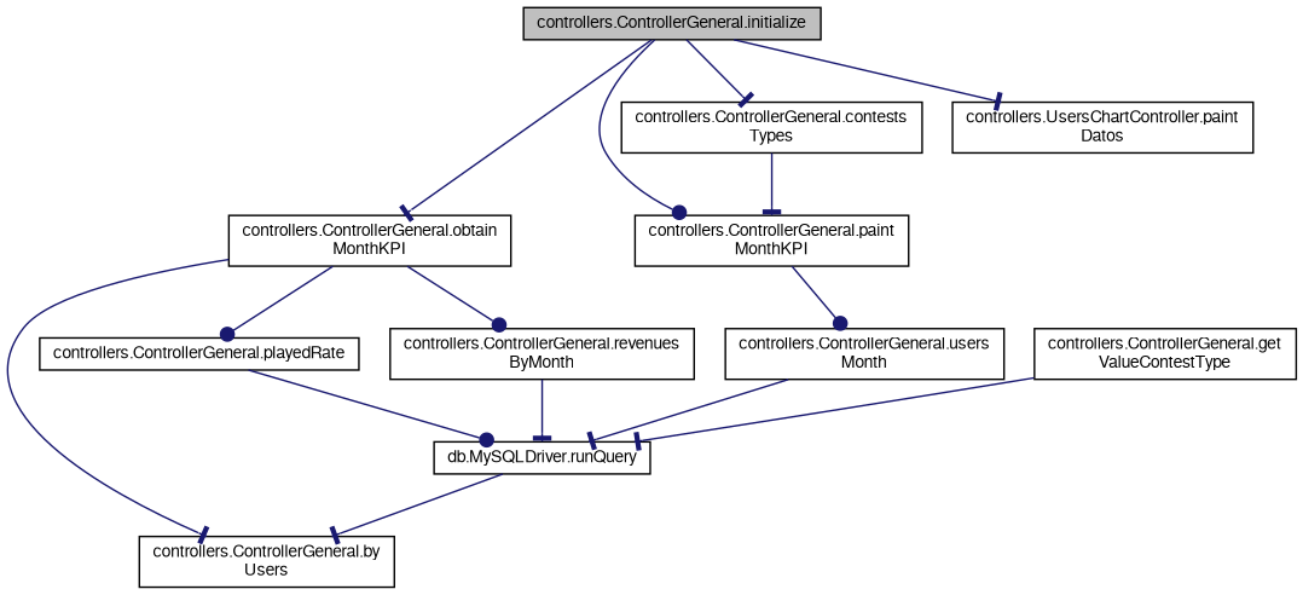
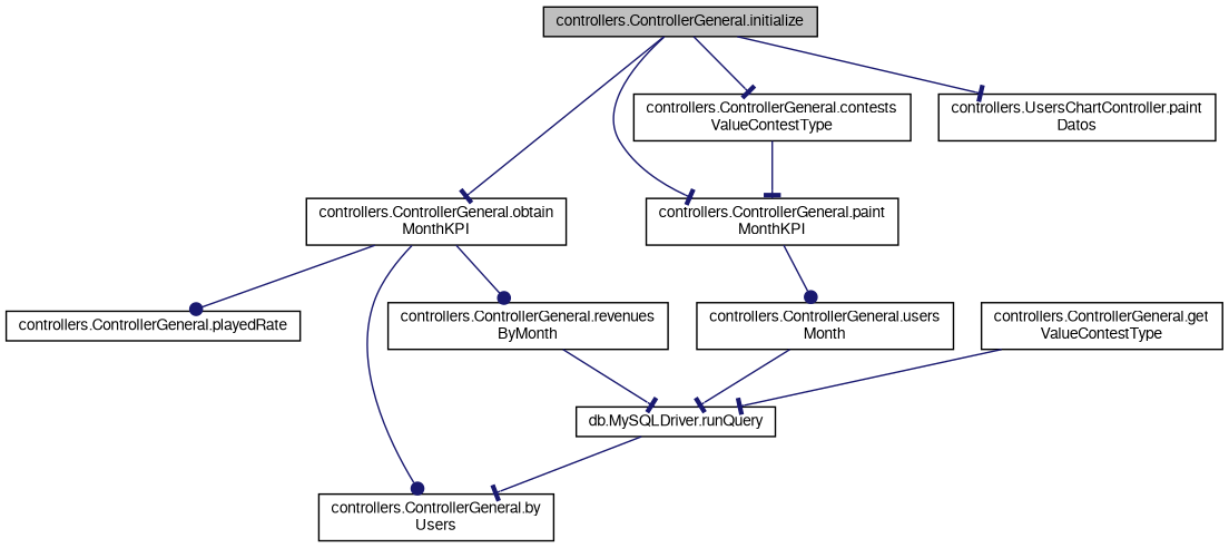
  digraph {
    rankdir=TB
    node [color=black fontname=FreeSans fontsize=10 shape=record]
    edge [arrowhead=tee color=midnightblue fontname=FreeSans fontsize=10 labelfontname=FreeSans labelfontsize=10 style=solid]
    n1 [fillcolor=grey75 fontcolor=black height=0.2 label="controllers.ControllerGeneral.initialize" style=filled width=0.4]
    n2 [height=0.2 label="controllers.ControllerGeneral.obtain\lMonthKPI" width=0.4]
    n3 [height=0.2 label="controllers.ControllerGeneral.paint\lMonthKPI" width=0.4]
-   n4 [height=0.2 label="controllers.ControllerGeneral.contests\lTypes" width=0.4]
+   n4 [height=0.2 label="controllers.ControllerGeneral.contests\lValueContestType" width=0.4]
    n5 [height=0.2 label="controllers.UsersChartController.paint\lDatos" width=0.4]
    n6 [height=0.2 label="controllers.ControllerGeneral.playedRate" width=0.4]
    n7 [height=0.2 label="controllers.ControllerGeneral.revenues\lByMonth" width=0.4]
    n8 [height=0.2 label="controllers.ControllerGeneral.by\lUsers" width=0.4]
    n9 [height=0.2 label="controllers.ControllerGeneral.users\lMonth" width=0.4]
    n10 [height=0.2 label="db.MySQLDriver.runQuery" width=0.4]
    n11 [height=0.2 label="controllers.ControllerGeneral.get\lValueContestType" width=0.4]
    n1 -> n2
-   n1 -> n3 [arrowhead=dot]
+   n1 -> n3
    n1 -> n4
    n1 -> n5
    n2 -> n6 [arrowhead=dot]
    n2 -> n7 [arrowhead=dot]
-   n2 -> n8
+   n2 -> n8 [arrowhead=dot]
    n3 -> n9 [arrowhead=dot]
    n4 -> n3
-   n6 -> n10 [arrowhead=dot]
    n7 -> n10
    n9 -> n10
    n10 -> n8
    n11 -> n10
  }
